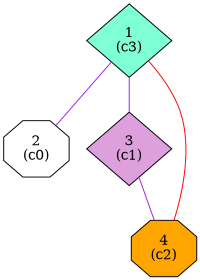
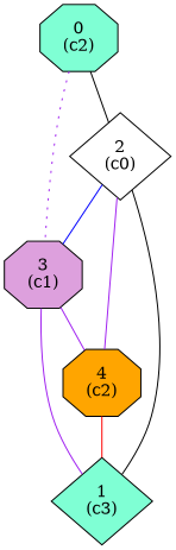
  graph {
    node [fillcolor=aquamarine shape=octagon style=filled]
    edge [color=purple style=solid]
-   n2 [fillcolor=white label="2\n(c0)"]
-   n3 [fillcolor=plum label="3\n(c1)" shape=diamond]
+   n1 [label="0\n(c2)"]
+   n2 [fillcolor=white label="2\n(c0)" shape=diamond]
+   n3 [fillcolor=plum label="3\n(c1)"]
    n4 [label="1\n(c3)" shape=diamond]
    n5 [fillcolor=orange label="4\n(c2)"]
+   n1 -- n2 [color=black]
+   n1 -- n3 [style=dotted]
+   n2 -- n3 [color=blue]
+   n2 -- n5
    n3 -- n5
-   n4 -- n2
+   n4 -- n2 [color=black]
    n4 -- n3
    n5 -- n4 [color=red]
  }
